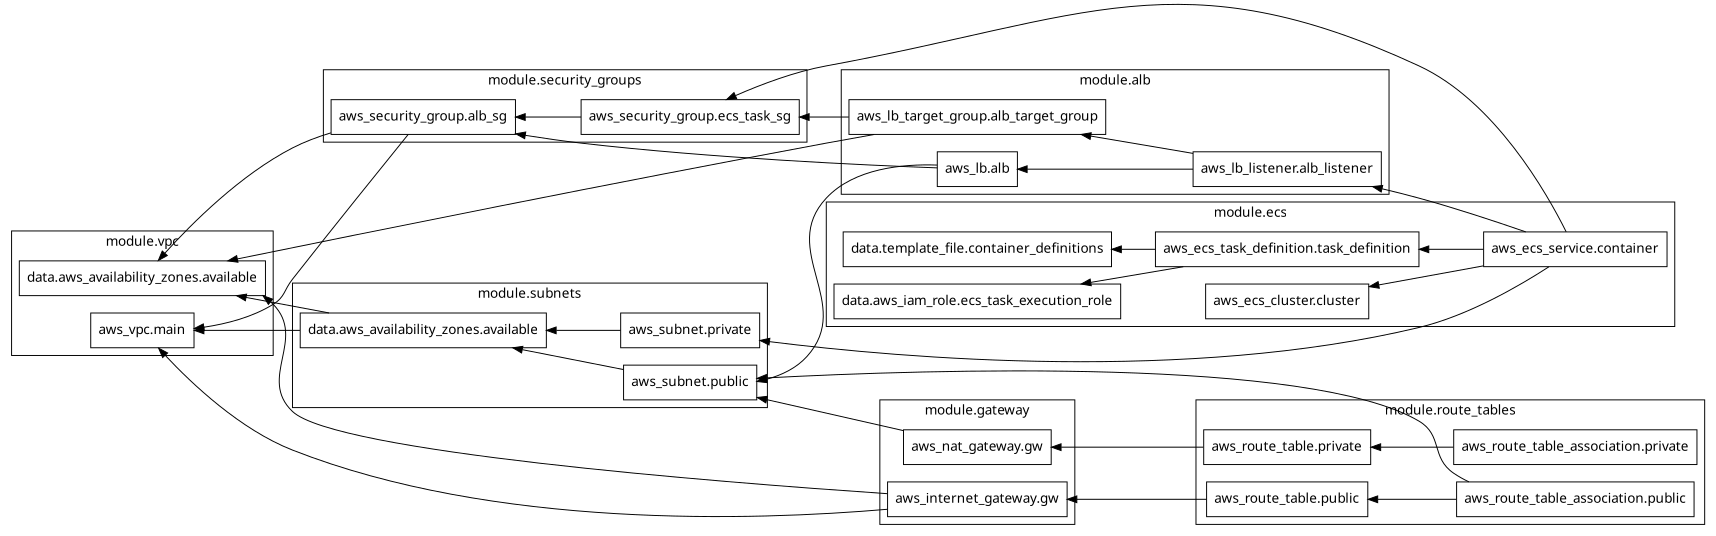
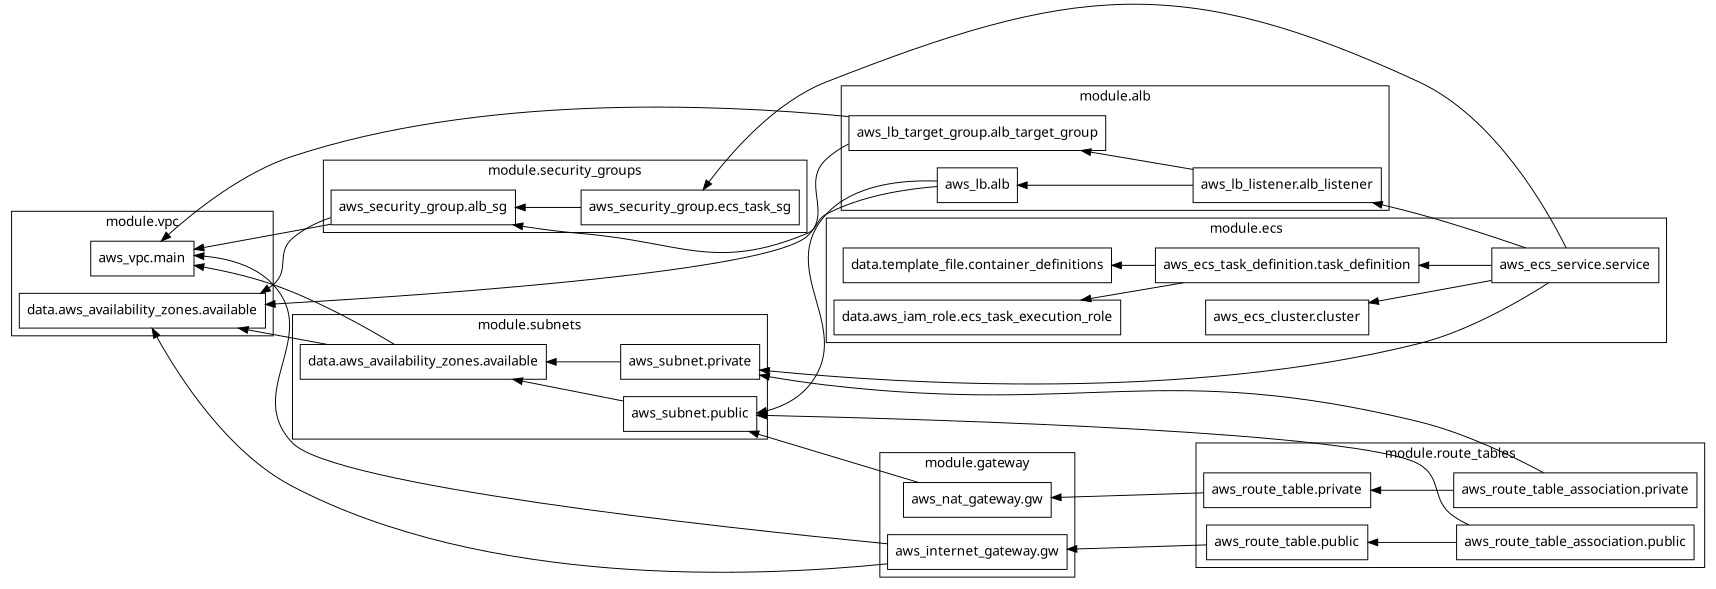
  digraph {
    rankdir=RL
    node [fontname="sans-serif" shape=rect]
    n1 [label="aws_lb.alb"]
    n2 [label="aws_lb_listener.alb_listener"]
    n3 [label="aws_lb_target_group.alb_target_group"]
    n4 [label="data.aws_iam_role.ecs_task_execution_role"]
    n5 [label="data.template_file.container_definitions"]
    n6 [label="aws_ecs_cluster.cluster"]
-   n7 [label="aws_ecs_service.container"]
+   n7 [label="aws_ecs_service.service"]
    n8 [label="aws_ecs_task_definition.task_definition"]
    n9 [label="aws_internet_gateway.gw"]
    n10 [label="aws_nat_gateway.gw"]
    n11 [label="aws_route_table.private"]
    n12 [label="aws_route_table.public"]
    n13 [label="aws_route_table_association.private"]
    n14 [label="aws_route_table_association.public"]
    n15 [label="aws_security_group.alb_sg"]
    n16 [label="aws_security_group.ecs_task_sg"]
    n17 [label="data.aws_availability_zones.available"]
    n18 [label="aws_subnet.private"]
    n19 [label="aws_subnet.public"]
    n20 [label="data.aws_availability_zones.available"]
    n21 [label="aws_vpc.main"]
    subgraph cluster_1 {
      fontname="sans-serif"
      label="module.alb"
      n1
      n2
      n3
    }
    subgraph cluster_2 {
      fontname="sans-serif"
      label="module.ecs"
      n4
      n5
      n6
      n7
      n8
    }
    subgraph cluster_3 {
      fontname="sans-serif"
      label="module.gateway"
      n9
      n10
    }
    subgraph cluster_4 {
      fontname="sans-serif"
      label="module.route_tables"
      n11
      n12
      n13
      n14
    }
    subgraph cluster_5 {
      fontname="sans-serif"
      label="module.security_groups"
      n15
      n16
    }
    subgraph cluster_6 {
      fontname="sans-serif"
      label="module.subnets"
      n17
      n18
      n19
    }
    subgraph cluster_7 {
      fontname="sans-serif"
      label="module.vpc"
      n20
      n21
    }
    n1 -> n15
    n1 -> n19
    n2 -> n1
    n2 -> n3
    n3 -> n20
-   n3 -> n16
+   n3 -> n21
    n7 -> n2
    n7 -> n6
    n7 -> n8
    n7 -> n16
    n7 -> n18
    n8 -> n4
    n8 -> n5
    n9 -> n20
    n9 -> n21
    n10 -> n19
    n11 -> n10
    n12 -> n9
    n13 -> n11
+   n13 -> n18
    n14 -> n12
    n14 -> n19
    n15 -> n20
    n15 -> n21
    n16 -> n15
    n17 -> n20
    n17 -> n21
    n18 -> n17
    n19 -> n17
  }
